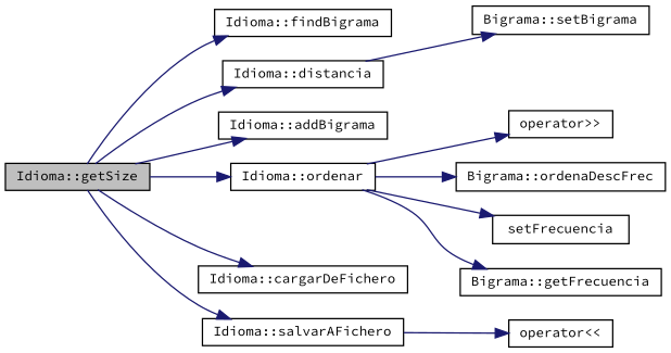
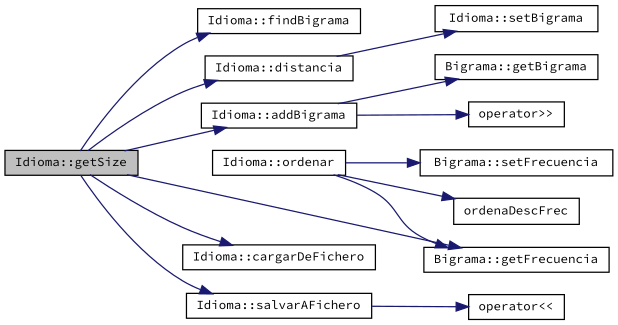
  digraph {
    fontname="Source Code Pro"
    rankdir=LR
    node [color=black fillcolor=white fontname="Source Code Pro" fontsize=10 shape=record style=filled]
    edge [color=midnightblue fontname="Source Code Pro" fontsize=10 labelfontname=Helvetica labelfontsize=10 style=solid]
    n1 [fillcolor=grey75 fontcolor=black height=0.2 label="Idioma::getSize" width=0.4]
    n2 [height=0.2 label="Idioma::findBigrama" width=0.4]
    n3 [height=0.2 label="Idioma::addBigrama" width=0.4]
    n4 [height=0.2 label="Idioma::distancia" width=0.4]
    n5 [height=0.2 label="Idioma::ordenar" width=0.4]
    n6 [height=0.2 label="Idioma::salvarAFichero" width=0.4]
    n7 [height=0.2 label="Idioma::cargarDeFichero" width=0.4]
-   n9 [height=0.2 label="Bigrama::setBigrama" width=0.4]
+   n8 [height=0.2 label="Bigrama::getBigrama" width=0.4]
+   n9 [height=0.2 label="Idioma::setBigrama" width=0.4]
    n10 [height=0.2 label="Bigrama::getFrecuencia" width=0.4]
-   n11 [height=0.2 label=setFrecuencia width=0.4]
+   n11 [height=0.2 label=ordenaDescFrec width=0.4]
    n12 [height=0.2 label="operator\>\>" width=0.4]
-   n13 [height=0.2 label="Bigrama::ordenaDescFrec" width=0.4]
+   n13 [height=0.2 label="Bigrama::setFrecuencia" width=0.4]
    n14 [height=0.2 label="operator\<\<" width=0.4]
    n1 -> n2
    n1 -> n3
    n1 -> n4
-   n1 -> n5
+   n1 -> n10
    n1 -> n6
    n1 -> n7
+   n3 -> n8
    n4 -> n9
    n5 -> n10
    n5 -> n11
-   n5 -> n12
+   n3 -> n12
    n5 -> n13
    n6 -> n14
  }
